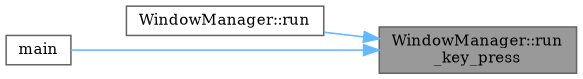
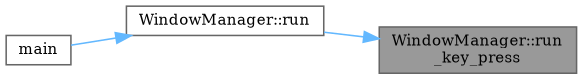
  digraph {
    fontname="DejaVu Serif"
    rankdir=RL
    node [color=grey40 fillcolor=white fontname="DejaVu Serif" fontsize=10 shape=box style=filled]
    edge [color=steelblue1 dir=back fontname="DejaVu Serif" fontsize=10 labelfontname=Helvetica labelfontsize=10 style=solid]
    n1 [color=gray40 fillcolor=grey60 fontcolor=black height=0.2 label="WindowManager::run\l_key_press" width=0.4]
    n2 [height=0.2 label="WindowManager::run" width=0.4]
    n3 [height=0.2 label=main width=0.4]
    n1 -> n2
-   n1 -> n3
+   n2 -> n3
  }
